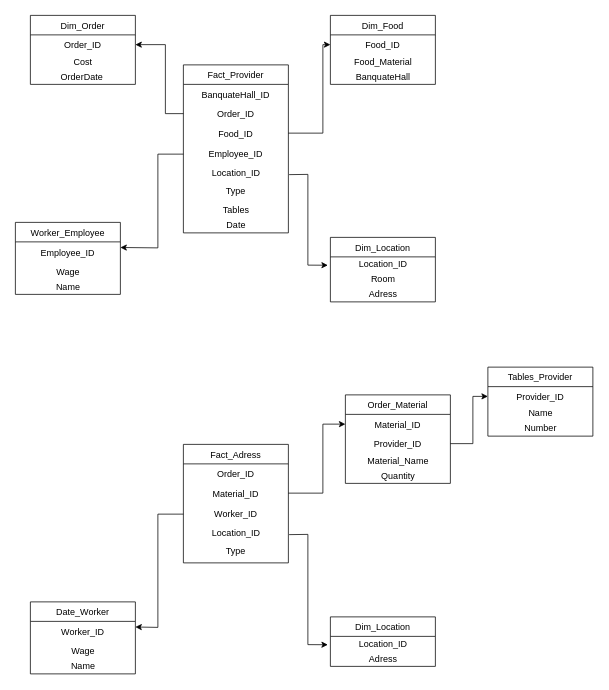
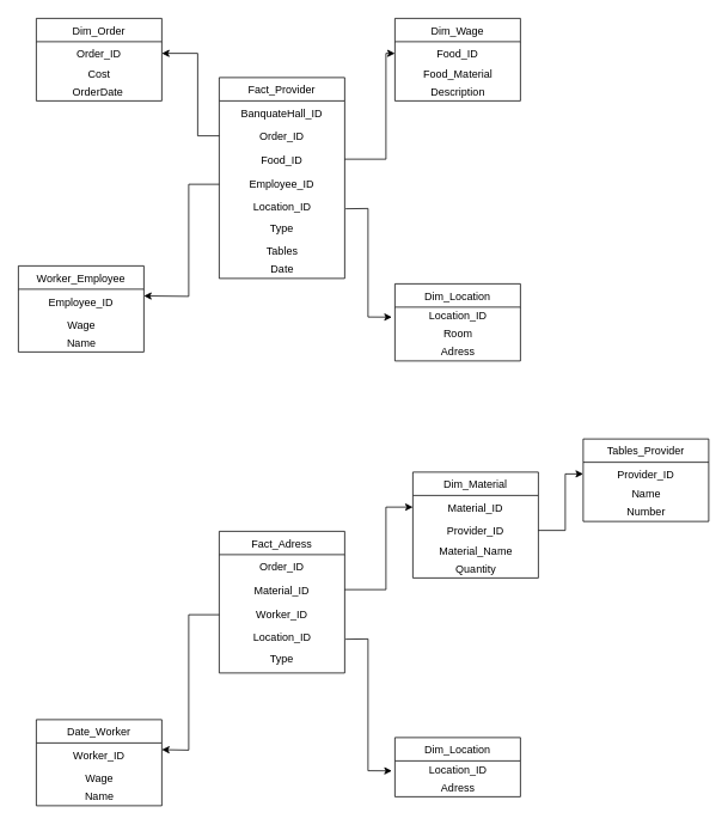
  <mxCell id="0" />
  <mxCell id="1" parent="0" />
  <mxCell id="2" value="Fact_Provider" style="swimlane;fontStyle=0;childLayout=stackLayout;horizontal=1;startSize=26;fillColor=none;horizontalStack=0;resizeParent=1;resizeParentMax=0;resizeLast=0;collapsible=1;marginBottom=0;" vertex="1" parent="1"><mxGeometry x="244" y="86" width="140" height="224" as="geometry" /></mxCell>
  <mxCell id="3" value="BanquateHall_ID" style="text;strokeColor=none;fillColor=none;align=center;verticalAlign=top;spacingLeft=4;spacingRight=4;overflow=hidden;rotatable=0;points=[[0,0.5],[1,0.5]];portConstraint=eastwest;" vertex="1" parent="2"><mxGeometry y="26" width="140" height="26" as="geometry" /></mxCell>
  <mxCell id="4" value="Order_ID" style="text;strokeColor=none;fillColor=none;align=center;verticalAlign=top;spacingLeft=4;spacingRight=4;overflow=hidden;rotatable=0;points=[[0,0.5],[1,0.5]];portConstraint=eastwest;" vertex="1" parent="2"><mxGeometry y="52" width="140" height="26" as="geometry" /></mxCell>
  <mxCell id="5" value="Food_ID&#10;" style="text;strokeColor=none;fillColor=none;align=center;verticalAlign=top;spacingLeft=4;spacingRight=4;overflow=hidden;rotatable=0;points=[[0,0.5],[1,0.5]];portConstraint=eastwest;" vertex="1" parent="2"><mxGeometry y="78" width="140" height="26" as="geometry" /></mxCell>
  <mxCell id="6" value="Employee_ID" style="text;html=1;strokeColor=none;fillColor=none;align=center;verticalAlign=middle;whiteSpace=wrap;rounded=0;" vertex="1" parent="2"><mxGeometry y="104" width="140" height="30" as="geometry" /></mxCell>
  <mxCell id="7" value="Location_ID" style="text;html=1;align=center;verticalAlign=middle;resizable=0;points=[];autosize=1;strokeColor=none;fillColor=none;" vertex="1" parent="2"><mxGeometry y="134" width="140" height="20" as="geometry" /></mxCell>
  <mxCell id="8" value="Type&lt;br&gt;" style="text;html=1;strokeColor=none;fillColor=none;align=center;verticalAlign=middle;whiteSpace=wrap;rounded=0;" vertex="1" parent="2"><mxGeometry y="154" width="140" height="30" as="geometry" /></mxCell>
  <mxCell id="9" value="Tables" style="text;html=1;align=center;verticalAlign=middle;resizable=0;points=[];autosize=1;strokeColor=none;fillColor=none;" vertex="1" parent="2"><mxGeometry y="184" width="140" height="20" as="geometry" /></mxCell>
  <mxCell id="10" value="Date" style="text;html=1;align=center;verticalAlign=middle;resizable=0;points=[];autosize=1;strokeColor=none;fillColor=none;" vertex="1" parent="2"><mxGeometry y="204" width="140" height="20" as="geometry" /></mxCell>
  <mxCell id="11" value="Worker_Employee" style="swimlane;fontStyle=0;childLayout=stackLayout;horizontal=1;startSize=26;fillColor=none;horizontalStack=0;resizeParent=1;resizeParentMax=0;resizeLast=0;collapsible=1;marginBottom=0;" vertex="1" parent="1"><mxGeometry x="20" y="296" width="140" height="96" as="geometry" /></mxCell>
  <mxCell id="12" value="Employee_ID" style="text;html=1;strokeColor=none;fillColor=none;align=center;verticalAlign=middle;whiteSpace=wrap;rounded=0;" vertex="1" parent="11"><mxGeometry y="26" width="140" height="30" as="geometry" /></mxCell>
  <mxCell id="13" value="Wage" style="text;html=1;align=center;verticalAlign=middle;resizable=0;points=[];autosize=1;strokeColor=none;fillColor=none;" vertex="1" parent="11"><mxGeometry y="56" width="140" height="20" as="geometry" /></mxCell>
  <mxCell id="14" value="Name&lt;br&gt;" style="text;html=1;align=center;verticalAlign=middle;resizable=0;points=[];autosize=1;strokeColor=none;fillColor=none;" vertex="1" parent="11"><mxGeometry y="76" width="140" height="20" as="geometry" /></mxCell>
  <mxCell id="15" value="Dim_Order" style="swimlane;fontStyle=0;childLayout=stackLayout;horizontal=1;startSize=26;fillColor=none;horizontalStack=0;resizeParent=1;resizeParentMax=0;resizeLast=0;collapsible=1;marginBottom=0;" vertex="1" parent="1"><mxGeometry x="40" y="20" width="140" height="92" as="geometry" /></mxCell>
  <mxCell id="16" value="Order_ID" style="text;strokeColor=none;fillColor=none;align=center;verticalAlign=top;spacingLeft=4;spacingRight=4;overflow=hidden;rotatable=0;points=[[0,0.5],[1,0.5]];portConstraint=eastwest;" vertex="1" parent="15"><mxGeometry y="26" width="140" height="26" as="geometry" /></mxCell>
  <mxCell id="17" value="Cost" style="text;html=1;align=center;verticalAlign=middle;resizable=0;points=[];autosize=1;strokeColor=none;fillColor=none;" vertex="1" parent="15"><mxGeometry y="52" width="140" height="20" as="geometry" /></mxCell>
  <mxCell id="18" value="OrderDate&amp;nbsp;" style="text;html=1;align=center;verticalAlign=middle;resizable=0;points=[];autosize=1;strokeColor=none;fillColor=none;" vertex="1" parent="15"><mxGeometry y="72" width="140" height="20" as="geometry" /></mxCell>
  <mxCell id="19" value="Dim_Location" style="swimlane;fontStyle=0;childLayout=stackLayout;horizontal=1;startSize=26;fillColor=none;horizontalStack=0;resizeParent=1;resizeParentMax=0;resizeLast=0;collapsible=1;marginBottom=0;" vertex="1" parent="1"><mxGeometry x="440" y="316" width="140" height="86" as="geometry" /></mxCell>
  <mxCell id="20" value="Location_ID" style="text;html=1;align=center;verticalAlign=middle;resizable=0;points=[];autosize=1;strokeColor=none;fillColor=none;" vertex="1" parent="19"><mxGeometry y="26" width="140" height="20" as="geometry" /></mxCell>
  <mxCell id="21" value="Room" style="text;html=1;align=center;verticalAlign=middle;resizable=0;points=[];autosize=1;strokeColor=none;fillColor=none;" vertex="1" parent="19"><mxGeometry y="46" width="140" height="20" as="geometry" /></mxCell>
  <mxCell id="22" value="Adress" style="text;html=1;align=center;verticalAlign=middle;resizable=0;points=[];autosize=1;strokeColor=none;fillColor=none;" vertex="1" parent="19"><mxGeometry y="66" width="140" height="20" as="geometry" /></mxCell>
- <mxCell id="23" value="Dim_Food" style="swimlane;fontStyle=0;childLayout=stackLayout;horizontal=1;startSize=26;fillColor=none;horizontalStack=0;resizeParent=1;resizeParentMax=0;resizeLast=0;collapsible=1;marginBottom=0;" vertex="1" parent="1"><mxGeometry x="440" y="20" width="140" height="92" as="geometry" /></mxCell>
+ <mxCell id="23" value="Dim_Wage" style="swimlane;fontStyle=0;childLayout=stackLayout;horizontal=1;startSize=26;fillColor=none;horizontalStack=0;resizeParent=1;resizeParentMax=0;resizeLast=0;collapsible=1;marginBottom=0;" vertex="1" parent="1"><mxGeometry x="440" y="20" width="140" height="92" as="geometry" /></mxCell>
  <mxCell id="24" value="Food_ID&#10;" style="text;strokeColor=none;fillColor=none;align=center;verticalAlign=top;spacingLeft=4;spacingRight=4;overflow=hidden;rotatable=0;points=[[0,0.5],[1,0.5]];portConstraint=eastwest;" vertex="1" parent="23"><mxGeometry y="26" width="140" height="26" as="geometry" /></mxCell>
  <mxCell id="25" value="Food_Material" style="text;html=1;align=center;verticalAlign=middle;resizable=0;points=[];autosize=1;strokeColor=none;fillColor=none;" vertex="1" parent="23"><mxGeometry y="52" width="140" height="20" as="geometry" /></mxCell>
- <mxCell id="26" value="BanquateHall" style="text;html=1;align=center;verticalAlign=middle;resizable=0;points=[];autosize=1;strokeColor=none;fillColor=none;" vertex="1" parent="23"><mxGeometry y="72" width="140" height="20" as="geometry" /></mxCell>
+ <mxCell id="26" value="Description" style="text;html=1;align=center;verticalAlign=middle;resizable=0;points=[];autosize=1;strokeColor=none;fillColor=none;" vertex="1" parent="23"><mxGeometry y="72" width="140" height="20" as="geometry" /></mxCell>
  <mxCell id="27" value="" style="endArrow=classic;html=1;rounded=0;exitX=1.007;exitY=0.617;exitDx=0;exitDy=0;exitPerimeter=0;entryX=-0.024;entryY=0.558;entryDx=0;entryDy=0;entryPerimeter=0;" edge="1" parent="1" source="7" target="20"><mxGeometry width="50" height="50" relative="1" as="geometry"><mxPoint x="290" y="226" as="sourcePoint" /><mxPoint x="420" y="76" as="targetPoint" /><Array as="points"><mxPoint x="410" y="232" /><mxPoint x="410" y="353" /></Array></mxGeometry></mxCell>
  <mxCell id="28" value="" style="endArrow=classic;html=1;rounded=0;exitX=0;exitY=0.5;exitDx=0;exitDy=0;entryX=1;entryY=0.5;entryDx=0;entryDy=0;" edge="1" parent="1" source="4" target="16"><mxGeometry width="50" height="50" relative="1" as="geometry"><mxPoint x="290" y="226" as="sourcePoint" /><mxPoint x="340" y="176" as="targetPoint" /><Array as="points"><mxPoint x="220" y="151" /><mxPoint x="220" y="59" /></Array></mxGeometry></mxCell>
  <mxCell id="29" value="" style="endArrow=classic;html=1;rounded=0;exitX=0;exitY=0.5;exitDx=0;exitDy=0;entryX=1;entryY=0.25;entryDx=0;entryDy=0;" edge="1" parent="1" source="6" target="12"><mxGeometry width="50" height="50" relative="1" as="geometry"><mxPoint x="290" y="226" as="sourcePoint" /><mxPoint x="340" y="176" as="targetPoint" /><Array as="points"><mxPoint x="210" y="205" /><mxPoint x="210" y="330" /></Array></mxGeometry></mxCell>
  <mxCell id="30" value="" style="endArrow=classic;html=1;rounded=0;exitX=1;exitY=0.5;exitDx=0;exitDy=0;entryX=0;entryY=0.5;entryDx=0;entryDy=0;" edge="1" parent="1" source="5" target="24"><mxGeometry width="50" height="50" relative="1" as="geometry"><mxPoint x="290" y="226" as="sourcePoint" /><mxPoint x="340" y="176" as="targetPoint" /><Array as="points"><mxPoint x="430" y="177" /><mxPoint x="430" y="59" /></Array></mxGeometry></mxCell>
  <mxCell id="31" value="Fact_Adress" style="swimlane;fontStyle=0;childLayout=stackLayout;horizontal=1;startSize=26;fillColor=none;horizontalStack=0;resizeParent=1;resizeParentMax=0;resizeLast=0;collapsible=1;marginBottom=0;" vertex="1" parent="1"><mxGeometry x="244" y="592" width="140" height="158" as="geometry" /></mxCell>
  <mxCell id="32" value="Order_ID" style="text;strokeColor=none;fillColor=none;align=center;verticalAlign=top;spacingLeft=4;spacingRight=4;overflow=hidden;rotatable=0;points=[[0,0.5],[1,0.5]];portConstraint=eastwest;" vertex="1" parent="31"><mxGeometry y="26" width="140" height="26" as="geometry" /></mxCell>
  <mxCell id="33" value="Material_ID&#10;" style="text;strokeColor=none;fillColor=none;align=center;verticalAlign=top;spacingLeft=4;spacingRight=4;overflow=hidden;rotatable=0;points=[[0,0.5],[1,0.5]];portConstraint=eastwest;" vertex="1" parent="31"><mxGeometry y="52" width="140" height="26" as="geometry" /></mxCell>
  <mxCell id="34" value="Worker_ID" style="text;html=1;strokeColor=none;fillColor=none;align=center;verticalAlign=middle;whiteSpace=wrap;rounded=0;" vertex="1" parent="31"><mxGeometry y="78" width="140" height="30" as="geometry" /></mxCell>
  <mxCell id="35" value="Location_ID" style="text;html=1;align=center;verticalAlign=middle;resizable=0;points=[];autosize=1;strokeColor=none;fillColor=none;" vertex="1" parent="31"><mxGeometry y="108" width="140" height="20" as="geometry" /></mxCell>
  <mxCell id="36" value="Type&lt;br&gt;" style="text;html=1;strokeColor=none;fillColor=none;align=center;verticalAlign=middle;whiteSpace=wrap;rounded=0;" vertex="1" parent="31"><mxGeometry y="128" width="140" height="30" as="geometry" /></mxCell>
  <mxCell id="37" value="Date_Worker" style="swimlane;fontStyle=0;childLayout=stackLayout;horizontal=1;startSize=26;fillColor=none;horizontalStack=0;resizeParent=1;resizeParentMax=0;resizeLast=0;collapsible=1;marginBottom=0;" vertex="1" parent="1"><mxGeometry x="40" y="802" width="140" height="96" as="geometry" /></mxCell>
  <mxCell id="38" value="Worker_ID" style="text;html=1;strokeColor=none;fillColor=none;align=center;verticalAlign=middle;whiteSpace=wrap;rounded=0;" vertex="1" parent="37"><mxGeometry y="26" width="140" height="30" as="geometry" /></mxCell>
  <mxCell id="39" value="Wage" style="text;html=1;align=center;verticalAlign=middle;resizable=0;points=[];autosize=1;strokeColor=none;fillColor=none;" vertex="1" parent="37"><mxGeometry y="56" width="140" height="20" as="geometry" /></mxCell>
  <mxCell id="40" value="Name&lt;br&gt;" style="text;html=1;align=center;verticalAlign=middle;resizable=0;points=[];autosize=1;strokeColor=none;fillColor=none;" vertex="1" parent="37"><mxGeometry y="76" width="140" height="20" as="geometry" /></mxCell>
  <mxCell id="41" value="Dim_Location" style="swimlane;fontStyle=0;childLayout=stackLayout;horizontal=1;startSize=26;fillColor=none;horizontalStack=0;resizeParent=1;resizeParentMax=0;resizeLast=0;collapsible=1;marginBottom=0;" vertex="1" parent="1"><mxGeometry x="440" y="822" width="140" height="66" as="geometry" /></mxCell>
  <mxCell id="42" value="Location_ID" style="text;html=1;align=center;verticalAlign=middle;resizable=0;points=[];autosize=1;strokeColor=none;fillColor=none;" vertex="1" parent="41"><mxGeometry y="26" width="140" height="20" as="geometry" /></mxCell>
  <mxCell id="43" value="Adress" style="text;html=1;align=center;verticalAlign=middle;resizable=0;points=[];autosize=1;strokeColor=none;fillColor=none;" vertex="1" parent="41"><mxGeometry y="46" width="140" height="20" as="geometry" /></mxCell>
- <mxCell id="44" value="Order_Material" style="swimlane;fontStyle=0;childLayout=stackLayout;horizontal=1;startSize=26;fillColor=none;horizontalStack=0;resizeParent=1;resizeParentMax=0;resizeLast=0;collapsible=1;marginBottom=0;" vertex="1" parent="1"><mxGeometry x="460" y="526" width="140" height="118" as="geometry" /></mxCell>
+ <mxCell id="44" value="Dim_Material" style="swimlane;fontStyle=0;childLayout=stackLayout;horizontal=1;startSize=26;fillColor=none;horizontalStack=0;resizeParent=1;resizeParentMax=0;resizeLast=0;collapsible=1;marginBottom=0;" vertex="1" parent="1"><mxGeometry x="460" y="526" width="140" height="118" as="geometry" /></mxCell>
  <mxCell id="45" value="Material_ID&#10;" style="text;strokeColor=none;fillColor=none;align=center;verticalAlign=top;spacingLeft=4;spacingRight=4;overflow=hidden;rotatable=0;points=[[0,0.5],[1,0.5]];portConstraint=eastwest;" vertex="1" parent="44"><mxGeometry y="26" width="140" height="26" as="geometry" /></mxCell>
  <mxCell id="46" value="Provider_ID&#10;" style="text;strokeColor=none;fillColor=none;align=center;verticalAlign=top;spacingLeft=4;spacingRight=4;overflow=hidden;rotatable=0;points=[[0,0.5],[1,0.5]];portConstraint=eastwest;" vertex="1" parent="44"><mxGeometry y="52" width="140" height="26" as="geometry" /></mxCell>
  <mxCell id="47" value="Material_Name" style="text;html=1;align=center;verticalAlign=middle;resizable=0;points=[];autosize=1;strokeColor=none;fillColor=none;" vertex="1" parent="44"><mxGeometry y="78" width="140" height="20" as="geometry" /></mxCell>
  <mxCell id="48" value="Quantity" style="text;html=1;align=center;verticalAlign=middle;resizable=0;points=[];autosize=1;strokeColor=none;fillColor=none;" vertex="1" parent="44"><mxGeometry y="98" width="140" height="20" as="geometry" /></mxCell>
  <mxCell id="49" value="" style="endArrow=classic;html=1;rounded=0;exitX=1.007;exitY=0.617;exitDx=0;exitDy=0;exitPerimeter=0;entryX=-0.024;entryY=0.558;entryDx=0;entryDy=0;entryPerimeter=0;" edge="1" parent="1" source="35" target="42"><mxGeometry width="50" height="50" relative="1" as="geometry"><mxPoint x="290" y="732" as="sourcePoint" /><mxPoint x="420" y="582" as="targetPoint" /><Array as="points"><mxPoint x="410" y="712" /><mxPoint x="410" y="859" /></Array></mxGeometry></mxCell>
  <mxCell id="50" value="" style="endArrow=classic;html=1;rounded=0;exitX=0;exitY=0.5;exitDx=0;exitDy=0;entryX=1;entryY=0.25;entryDx=0;entryDy=0;" edge="1" parent="1" source="34" target="38"><mxGeometry width="50" height="50" relative="1" as="geometry"><mxPoint x="290" y="732" as="sourcePoint" /><mxPoint x="340" y="682" as="targetPoint" /><Array as="points"><mxPoint x="210" y="685" /><mxPoint x="210" y="836" /></Array></mxGeometry></mxCell>
  <mxCell id="51" value="" style="endArrow=classic;html=1;rounded=0;exitX=1;exitY=0.5;exitDx=0;exitDy=0;entryX=0;entryY=0.5;entryDx=0;entryDy=0;" edge="1" parent="1" source="33" target="45"><mxGeometry width="50" height="50" relative="1" as="geometry"><mxPoint x="290" y="732" as="sourcePoint" /><mxPoint x="340" y="682" as="targetPoint" /><Array as="points"><mxPoint x="430" y="657" /><mxPoint x="430" y="565" /></Array></mxGeometry></mxCell>
  <mxCell id="52" value="Tables_Provider" style="swimlane;fontStyle=0;childLayout=stackLayout;horizontal=1;startSize=26;fillColor=none;horizontalStack=0;resizeParent=1;resizeParentMax=0;resizeLast=0;collapsible=1;marginBottom=0;" vertex="1" parent="1"><mxGeometry x="650" y="489" width="140" height="92" as="geometry" /></mxCell>
  <mxCell id="53" value="Provider_ID&#10;" style="text;strokeColor=none;fillColor=none;align=center;verticalAlign=top;spacingLeft=4;spacingRight=4;overflow=hidden;rotatable=0;points=[[0,0.5],[1,0.5]];portConstraint=eastwest;" vertex="1" parent="52"><mxGeometry y="26" width="140" height="26" as="geometry" /></mxCell>
  <mxCell id="54" value="Name" style="text;html=1;align=center;verticalAlign=middle;resizable=0;points=[];autosize=1;strokeColor=none;fillColor=none;" vertex="1" parent="52"><mxGeometry y="52" width="140" height="20" as="geometry" /></mxCell>
  <mxCell id="55" value="Number" style="text;html=1;align=center;verticalAlign=middle;resizable=0;points=[];autosize=1;strokeColor=none;fillColor=none;" vertex="1" parent="52"><mxGeometry y="72" width="140" height="20" as="geometry" /></mxCell>
  <mxCell id="56" value="" style="endArrow=classic;html=1;rounded=0;exitX=1;exitY=0.5;exitDx=0;exitDy=0;entryX=0;entryY=0.5;entryDx=0;entryDy=0;" edge="1" parent="1" source="46" target="53"><mxGeometry width="50" height="50" relative="1" as="geometry"><mxPoint x="460" y="766" as="sourcePoint" /><mxPoint x="510" y="716" as="targetPoint" /><Array as="points"><mxPoint x="630" y="591" /><mxPoint x="630" y="528" /></Array></mxGeometry></mxCell>
